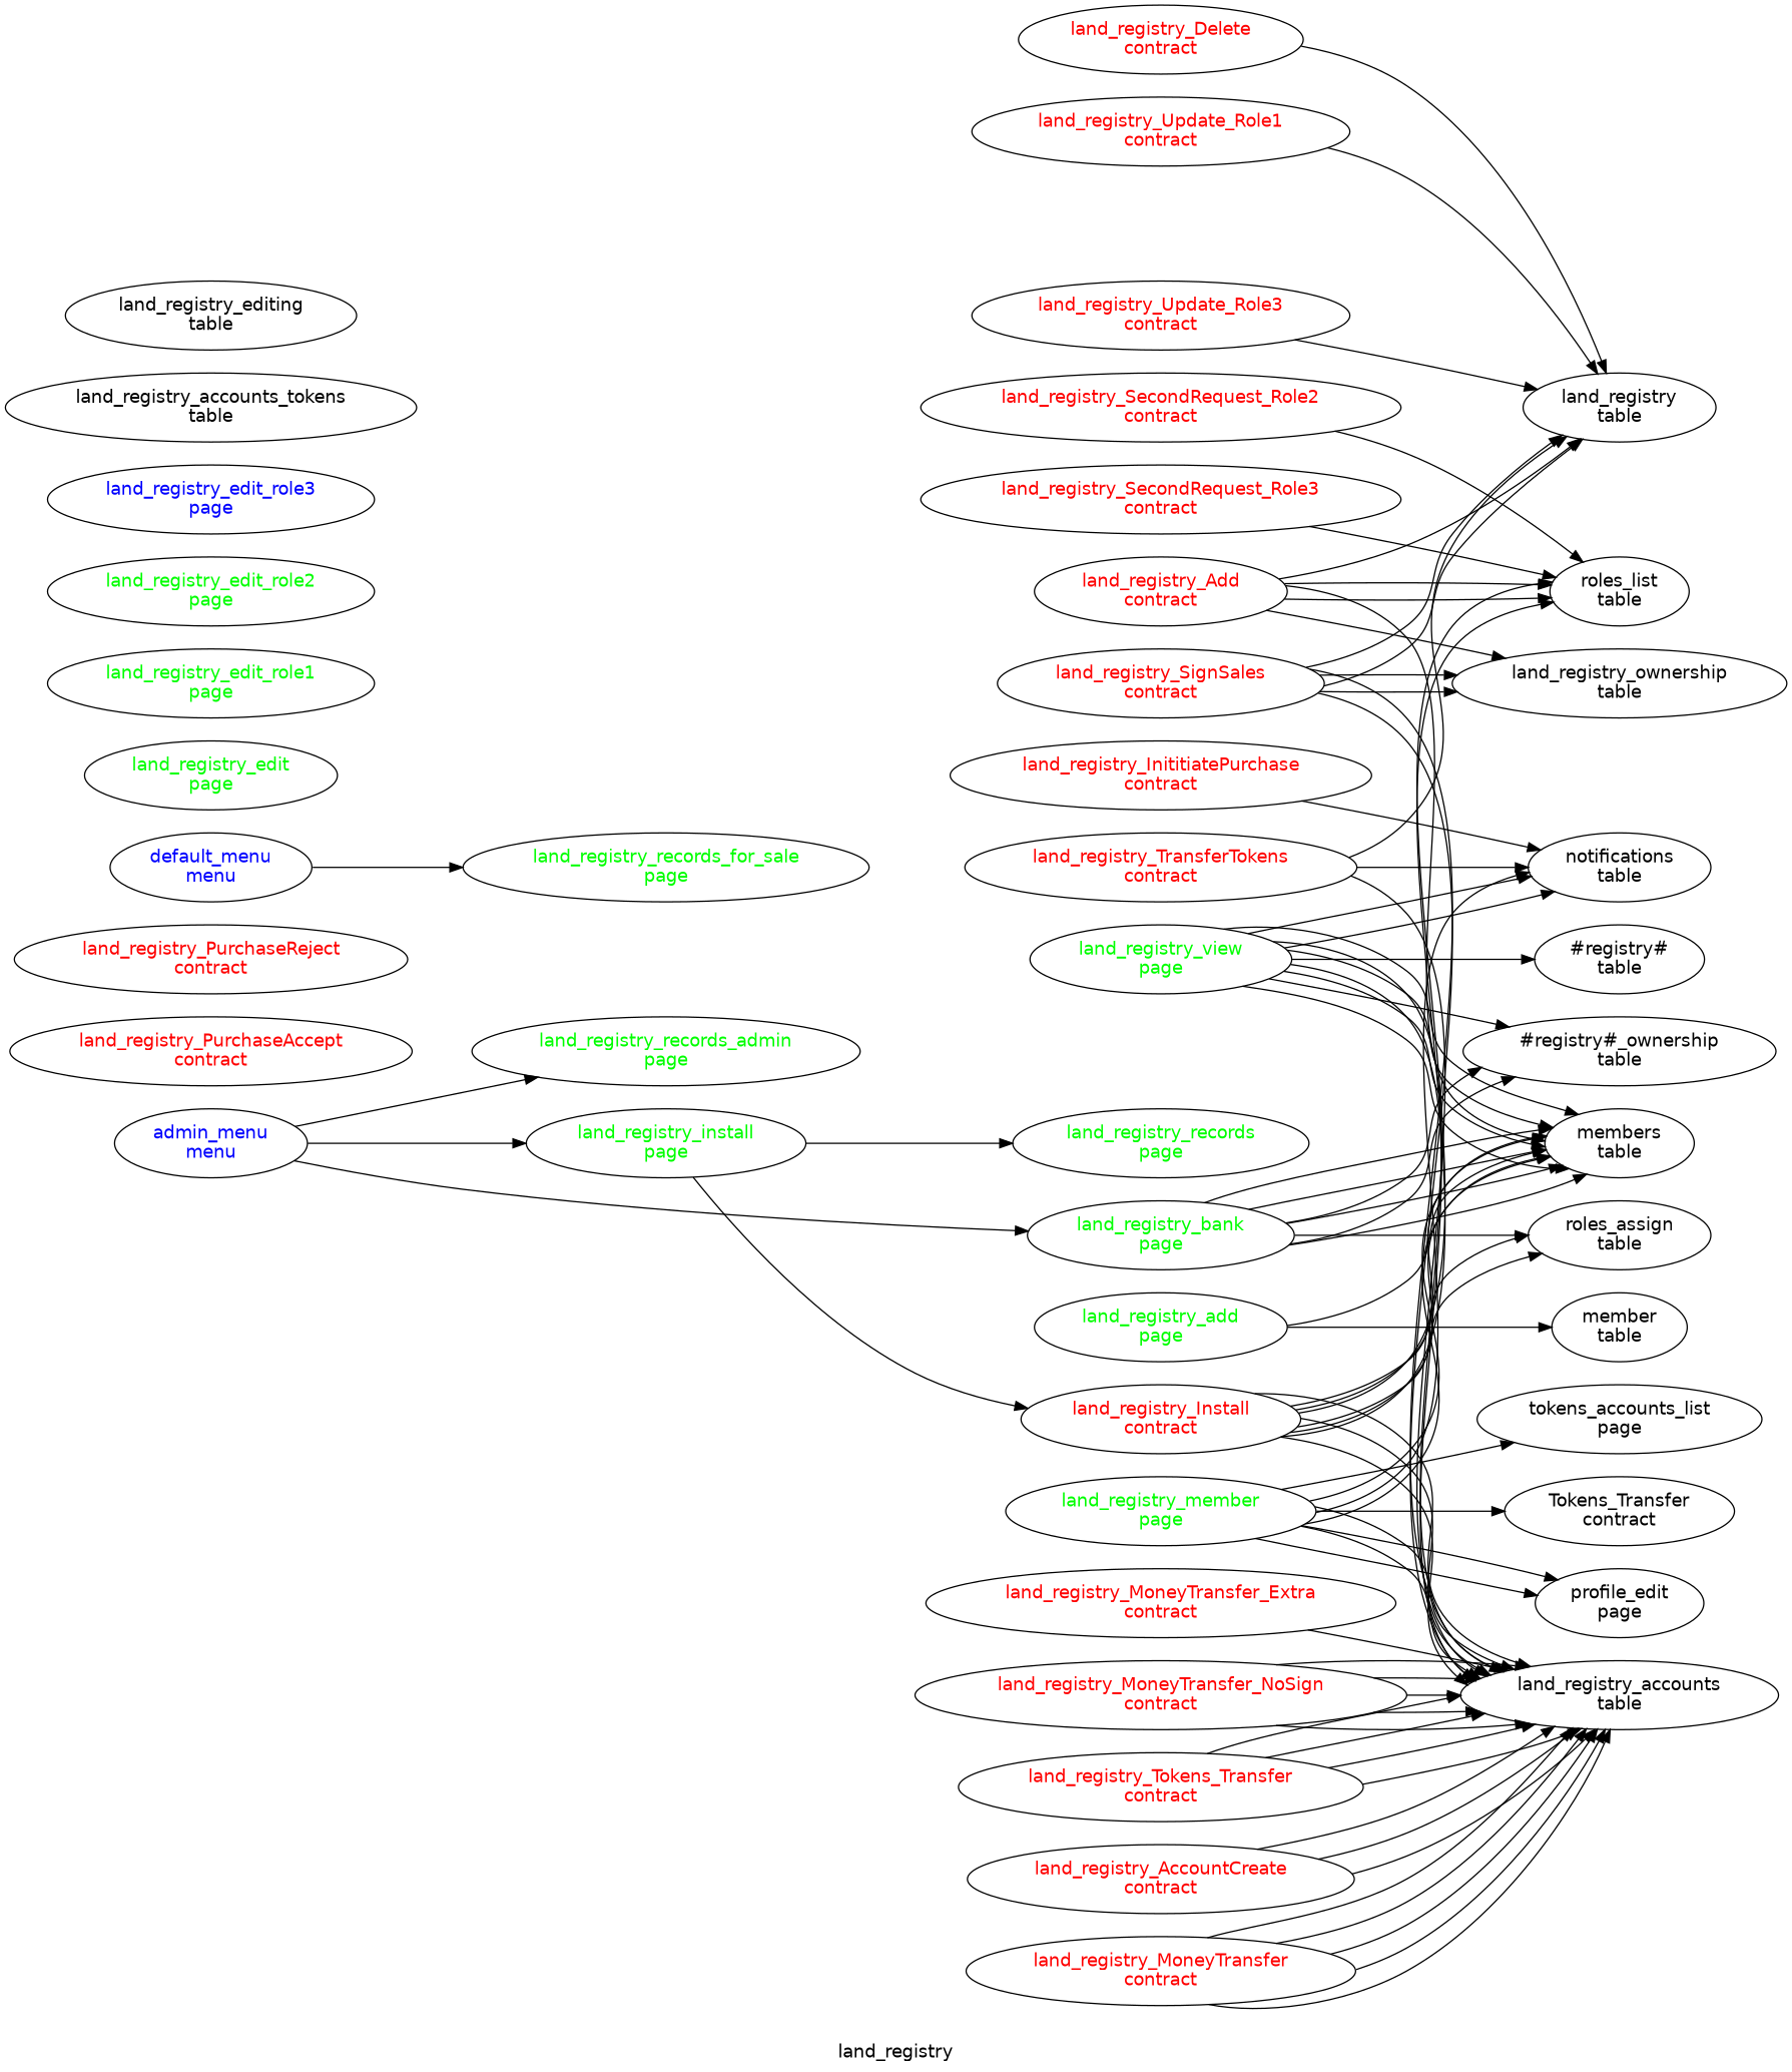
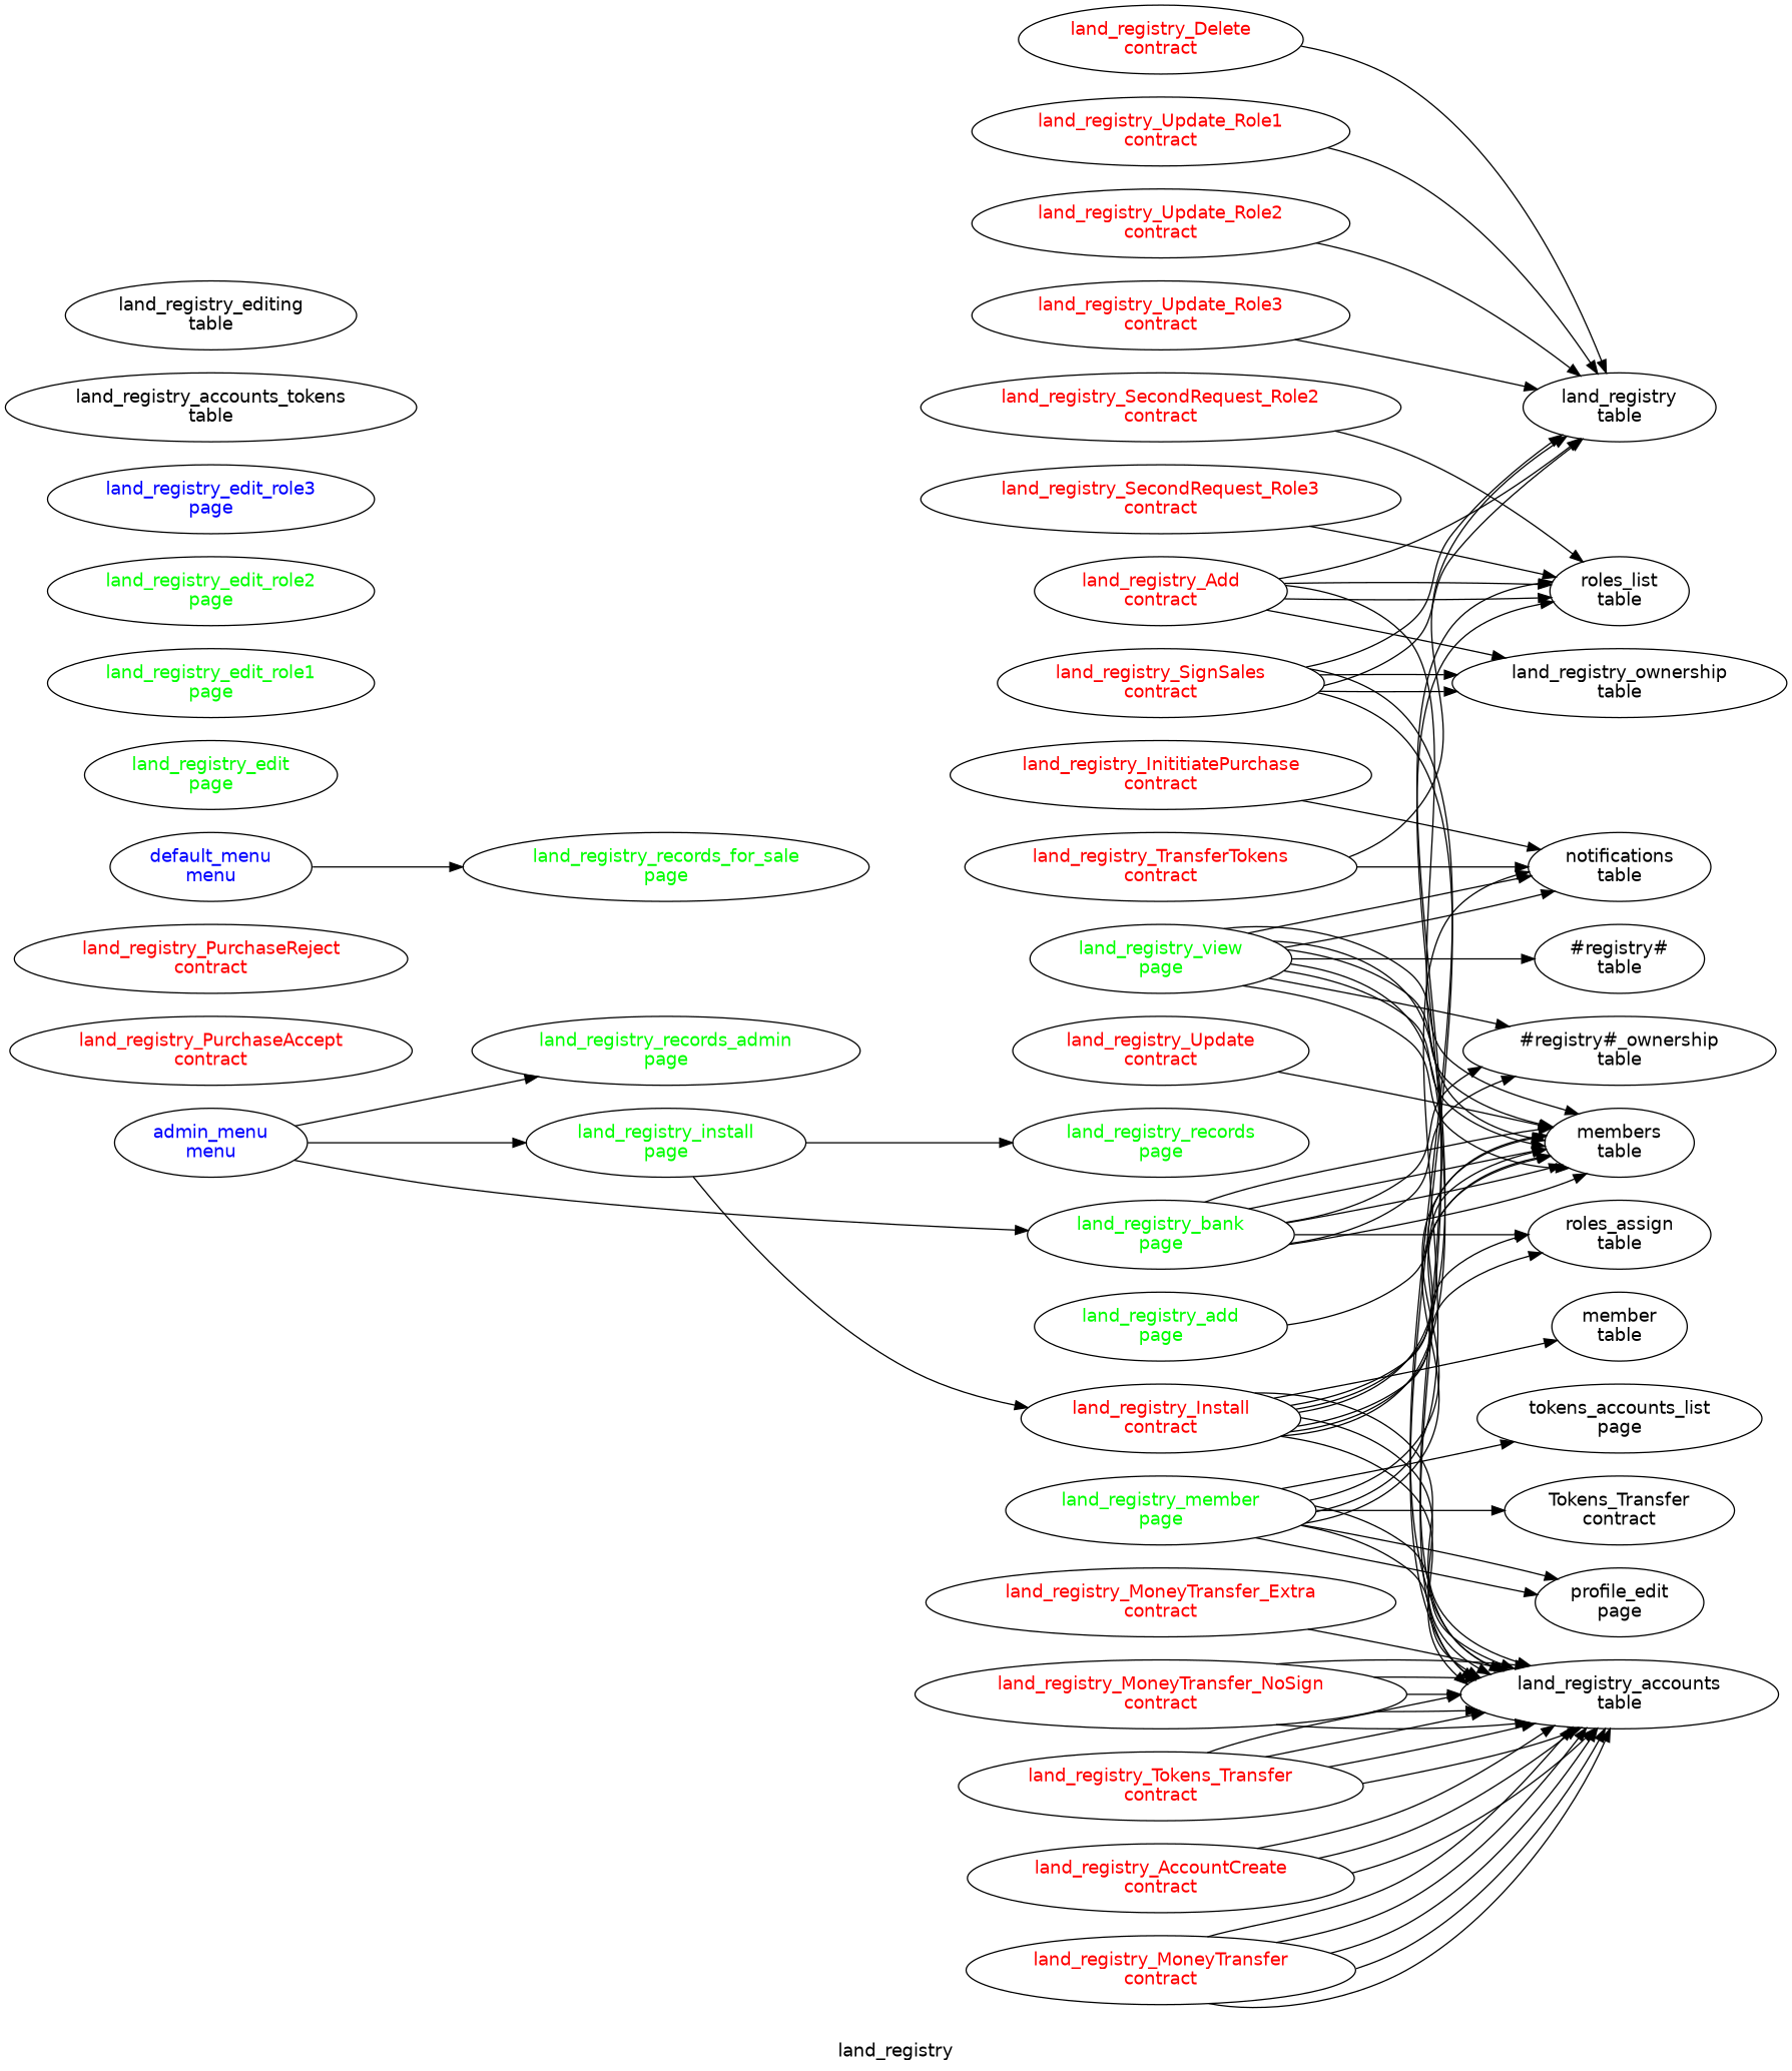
  digraph {
    fontname="DejaVu Sans"
    label=land_registry
    rankdir=LR
    node [fontname="DejaVu Sans" group=contracts fontcolor=red]
    edge [fontname="DejaVu Sans"]
    "land_registry_accounts\ntable" [group=tables fontcolor=""]
    "land_registry_AccountCreate\ncontract"
    "members\ntable" [group="" fontcolor=""]
    "land_registry_Add\ncontract"
    "roles_list\ntable" [group="" fontcolor=""]
    "land_registry\ntable" [group=tables fontcolor=""]
    "land_registry_ownership\ntable" [group=tables fontcolor=""]
    "land_registry_Delete\ncontract"
    "notifications\ntable" [group="" fontcolor=""]
    "land_registry_InititiatePurchase\ncontract"
    "land_registry_Install\ncontract"
    "member\ntable" [group="" fontcolor=""]
    "roles_assign\ntable" [group="" fontcolor=""]
    "land_registry_MoneyTransfer\ncontract"
    "land_registry_MoneyTransfer_Extra\ncontract"
    "land_registry_MoneyTransfer_NoSign\ncontract"
    "land_registry_PurchaseAccept\ncontract"
    "land_registry_PurchaseReject\ncontract"
    "land_registry_SecondRequest_Role2\ncontract"
    "land_registry_SecondRequest_Role3\ncontract"
    "land_registry_Tokens_Transfer\ncontract"
    "land_registry_SignSales\ncontract"
    "land_registry_TransferTokens\ncontract"
+   "land_registry_Update\ncontract"
    "land_registry_Update_Role1\ncontract"
+   "land_registry_Update_Role2\ncontract"
    "land_registry_Update_Role3\ncontract"
    "admin_menu\nmenu" [fontcolor=blue group=menus]
    "land_registry_records_admin\npage" [fontcolor=green group=pages]
    "land_registry_bank\npage" [fontcolor=green group=pages]
    "land_registry_install\npage" [fontcolor=green group=pages]
    "#registry#_ownership\ntable" [group="" fontcolor=""]
    "land_registry_records\npage" [fontcolor=green group=pages]
    "#registry#\ntable" [group="" fontcolor=""]
    "default_menu\nmenu" [fontcolor=blue group=menus]
    "land_registry_records_for_sale\npage" [fontcolor=green group=pages]
    "land_registry_add\npage" [fontcolor=green group=pages]
    "land_registry_edit\npage" [fontcolor=green group=pages]
    "land_registry_edit_role1\npage" [fontcolor=green group=pages]
    "land_registry_edit_role2\npage" [fontcolor=green group=pages]
    "land_registry_edit_role3\npage" [fontcolor=blue group=pages]
    "land_registry_member\npage" [fontcolor=green group=pages]
    "Tokens_Transfer\ncontract" [group="" fontcolor=""]
    "profile_edit\npage" [group="" fontcolor=""]
    "tokens_accounts_list\npage" [group="" fontcolor=""]
    "land_registry_view\npage" [fontcolor=green group=pages]
    "land_registry_accounts_tokens\ntable" [group=tables fontcolor=""]
    "land_registry_editing\ntable" [group=tables fontcolor=""]
    "land_registry_AccountCreate\ncontract" -> "land_registry_accounts\ntable"
    "land_registry_AccountCreate\ncontract" -> "land_registry_accounts\ntable"
    "land_registry_AccountCreate\ncontract" -> "land_registry_accounts\ntable"
    "land_registry_Add\ncontract" -> "members\ntable"
    "land_registry_Add\ncontract" -> "roles_list\ntable"
    "land_registry_Add\ncontract" -> "roles_list\ntable"
    "land_registry_Add\ncontract" -> "land_registry\ntable"
    "land_registry_Add\ncontract" -> "land_registry_ownership\ntable"
    "land_registry_Delete\ncontract" -> "land_registry\ntable"
    "land_registry_InititiatePurchase\ncontract" -> "notifications\ntable"
    "land_registry_Install\ncontract" -> "land_registry_accounts\ntable"
    "land_registry_Install\ncontract" -> "land_registry_accounts\ntable"
    "land_registry_Install\ncontract" -> "land_registry_accounts\ntable"
    "land_registry_Install\ncontract" -> "members\ntable"
    "land_registry_Install\ncontract" -> "members\ntable"
    "land_registry_Install\ncontract" -> "roles_list\ntable"
    "land_registry_Install\ncontract" -> "roles_list\ntable"
-   "land_registry_add\npage" -> "member\ntable"
+   "land_registry_Install\ncontract" -> "member\ntable"
    "land_registry_Install\ncontract" -> "roles_assign\ntable"
    "land_registry_Install\ncontract" -> "roles_assign\ntable"
    "land_registry_MoneyTransfer\ncontract" -> "land_registry_accounts\ntable"
    "land_registry_MoneyTransfer\ncontract" -> "land_registry_accounts\ntable"
    "land_registry_MoneyTransfer\ncontract" -> "land_registry_accounts\ntable"
    "land_registry_MoneyTransfer\ncontract" -> "land_registry_accounts\ntable"
    "land_registry_MoneyTransfer\ncontract" -> "land_registry_accounts\ntable"
    "land_registry_MoneyTransfer_Extra\ncontract" -> "land_registry_accounts\ntable"
    "land_registry_MoneyTransfer_NoSign\ncontract" -> "land_registry_accounts\ntable"
    "land_registry_MoneyTransfer_NoSign\ncontract" -> "land_registry_accounts\ntable"
    "land_registry_MoneyTransfer_NoSign\ncontract" -> "land_registry_accounts\ntable"
    "land_registry_MoneyTransfer_NoSign\ncontract" -> "land_registry_accounts\ntable"
    "land_registry_MoneyTransfer_NoSign\ncontract" -> "land_registry_accounts\ntable"
    "land_registry_SecondRequest_Role2\ncontract" -> "roles_list\ntable"
    "land_registry_SecondRequest_Role3\ncontract" -> "roles_list\ntable"
    "land_registry_Tokens_Transfer\ncontract" -> "land_registry_accounts\ntable"
    "land_registry_Tokens_Transfer\ncontract" -> "land_registry_accounts\ntable"
    "land_registry_Tokens_Transfer\ncontract" -> "land_registry_accounts\ntable"
    "land_registry_Tokens_Transfer\ncontract" -> "land_registry_accounts\ntable"
    "land_registry_SignSales\ncontract" -> "land_registry_accounts\ntable"
    "land_registry_SignSales\ncontract" -> "land_registry_accounts\ntable"
    "land_registry_SignSales\ncontract" -> "land_registry\ntable"
    "land_registry_SignSales\ncontract" -> "land_registry\ntable"
    "land_registry_SignSales\ncontract" -> "land_registry_ownership\ntable"
    "land_registry_SignSales\ncontract" -> "land_registry_ownership\ntable"
-   "land_registry_TransferTokens\ncontract" -> "land_registry_accounts\ntable"
    "land_registry_TransferTokens\ncontract" -> "land_registry\ntable"
    "land_registry_TransferTokens\ncontract" -> "notifications\ntable"
+   "land_registry_Update\ncontract" -> "members\ntable"
    "land_registry_Update_Role1\ncontract" -> "land_registry\ntable"
+   "land_registry_Update_Role2\ncontract" -> "land_registry\ntable"
    "land_registry_Update_Role3\ncontract" -> "land_registry\ntable"
    "admin_menu\nmenu" -> "land_registry_records_admin\npage"
    "admin_menu\nmenu" -> "land_registry_bank\npage"
    "admin_menu\nmenu" -> "land_registry_install\npage"
    "land_registry_bank\npage" -> "members\ntable"
    "land_registry_bank\npage" -> "members\ntable"
    "land_registry_bank\npage" -> "members\ntable"
    "land_registry_bank\npage" -> "members\ntable"
    "land_registry_bank\npage" -> "roles_assign\ntable"
    "land_registry_bank\npage" -> "#registry#_ownership\ntable"
    "land_registry_bank\npage" -> "#registry#_ownership\ntable"
    "land_registry_install\npage" -> "land_registry_Install\ncontract"
    "land_registry_install\npage" -> "land_registry_records\npage"
    "default_menu\nmenu" -> "land_registry_records_for_sale\npage"
    "land_registry_add\npage" -> "members\ntable"
    "land_registry_member\npage" -> "land_registry_accounts\ntable"
    "land_registry_member\npage" -> "land_registry_accounts\ntable"
    "land_registry_member\npage" -> "members\ntable"
    "land_registry_member\npage" -> "members\ntable"
    "land_registry_member\npage" -> "notifications\ntable"
    "land_registry_member\npage" -> "Tokens_Transfer\ncontract"
    "land_registry_member\npage" -> "profile_edit\npage"
    "land_registry_member\npage" -> "profile_edit\npage"
    "land_registry_member\npage" -> "tokens_accounts_list\npage"
    "land_registry_view\npage" -> "land_registry_accounts\ntable"
    "land_registry_view\npage" -> "land_registry_accounts\ntable"
    "land_registry_view\npage" -> "members\ntable"
    "land_registry_view\npage" -> "members\ntable"
    "land_registry_view\npage" -> "members\ntable"
    "land_registry_view\npage" -> "members\ntable"
    "land_registry_view\npage" -> "notifications\ntable"
    "land_registry_view\npage" -> "notifications\ntable"
    "land_registry_view\npage" -> "#registry#_ownership\ntable"
    "land_registry_view\npage" -> "#registry#\ntable"
  }
